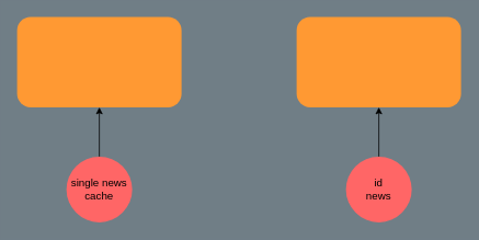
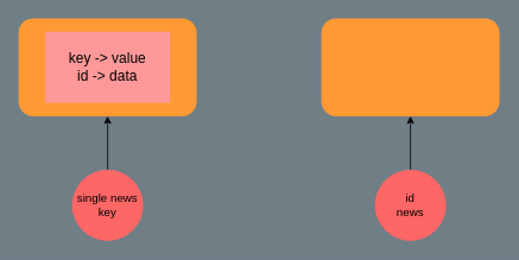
  <mxCell id="0" />
  <mxCell id="1" parent="0" />
  <mxCell id="2" style="edgeStyle=orthogonalEdgeStyle;rounded=0;orthogonalLoop=1;jettySize=auto;html=1;entryX=0.5;entryY=1;entryDx=0;entryDy=0;" edge="1" parent="1" source="3" target="4"><mxGeometry relative="1" as="geometry" /></mxCell>
- <mxCell id="3" value="&lt;font style=&quot;font-size: 13px&quot;&gt;single news cache&lt;/font&gt;" style="ellipse;whiteSpace=wrap;html=1;aspect=fixed;strokeColor=none;fillColor=#FF6666;" vertex="1" parent="1"><mxGeometry x="80" y="190" width="80" height="80" as="geometry" /></mxCell>
+ <mxCell id="3" value="&lt;font style=&quot;font-size: 13px&quot;&gt;single news key&lt;/font&gt;" style="ellipse;whiteSpace=wrap;html=1;aspect=fixed;strokeColor=none;fillColor=#FF6666;" vertex="1" parent="1"><mxGeometry x="80" y="190" width="80" height="80" as="geometry" /></mxCell>
  <mxCell id="4" value="" style="rounded=1;whiteSpace=wrap;html=1;fillColor=#FF9933;strokeColor=none;" vertex="1" parent="1"><mxGeometry x="20" y="20" width="200" height="110" as="geometry" /></mxCell>
+ <mxCell id="5" value="&lt;font style=&quot;font-size: 16px&quot;&gt;key -&amp;gt; value&lt;/font&gt;&lt;font&gt;&lt;br&gt;&lt;span style=&quot;font-size: 16px&quot;&gt;id -&amp;gt; data&lt;/span&gt;&lt;/font&gt;" style="rounded=0;whiteSpace=wrap;html=1;fillColor=#FF9999;dashed=1;strokeColor=none;" vertex="1" parent="1"><mxGeometry x="50" y="35" width="140" height="80" as="geometry" /></mxCell>
  <mxCell id="6" style="edgeStyle=orthogonalEdgeStyle;rounded=0;orthogonalLoop=1;jettySize=auto;html=1;entryX=0.5;entryY=1;entryDx=0;entryDy=0;" edge="1" parent="1" source="7" target="8"><mxGeometry relative="1" as="geometry" /></mxCell>
  <mxCell id="7" value="&lt;font style=&quot;font-size: 13px&quot;&gt;id&lt;br&gt;news&lt;br&gt;&lt;/font&gt;" style="ellipse;whiteSpace=wrap;html=1;aspect=fixed;strokeColor=none;fillColor=#FF6666;" vertex="1" parent="1"><mxGeometry x="420" y="190" width="80" height="80" as="geometry" /></mxCell>
  <mxCell id="8" value="" style="rounded=1;whiteSpace=wrap;html=1;fillColor=#FF9933;strokeColor=none;" vertex="1" parent="1"><mxGeometry x="360" y="20" width="200" height="110" as="geometry" /></mxCell>
